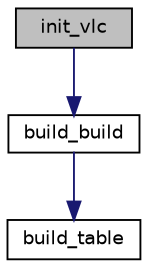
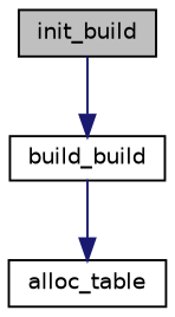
  digraph {
    rankdir=TB
    node [color=black fontname=Helvetica fontsize=10 shape=record]
    edge [color=midnightblue fontname=Helvetica fontsize=10 labelfontname=Helvetica labelfontsize=10 style=solid]
-   n1 [fillcolor=grey75 fontcolor=black height=0.2 label=init_vlc style=filled width=0.4]
+   n1 [fillcolor=grey75 fontcolor=black height=0.2 label=init_build style=filled width=0.4]
    n2 [height=0.2 label=build_build width=0.4]
-   n3 [height=0.2 label=build_table width=0.4]
+   n3 [height=0.2 label=alloc_table width=0.4]
    n1 -> n2
    n2 -> n3
  }
